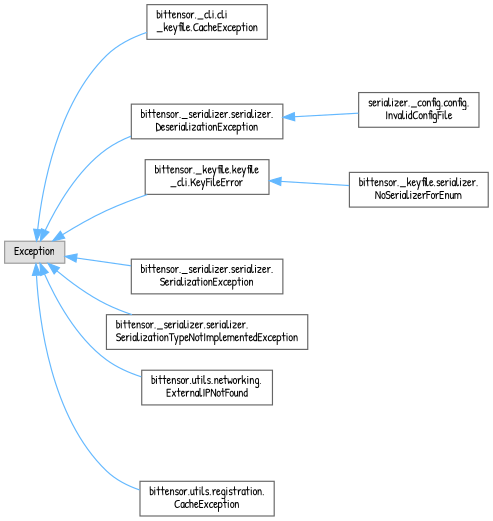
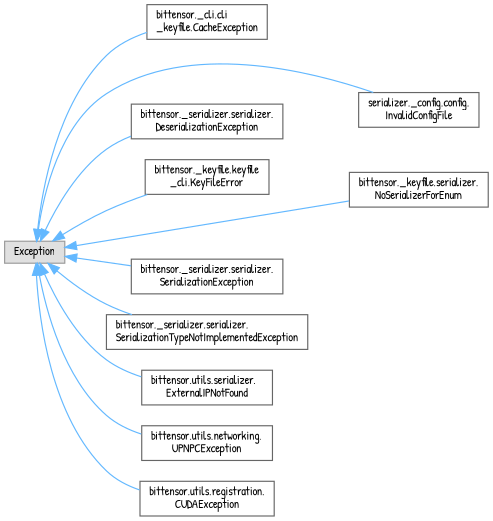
  digraph {
    fontname="Patrick Hand"
    rankdir=LR
    node [color=grey40 fillcolor=white fontname="Patrick Hand" fontsize=10 shape=box style=filled]
    edge [color=steelblue1 dir=back fontname="Patrick Hand" fontsize=10 labelfontname=Helvetica labelfontsize=10 style=solid]
    n1 [color=grey60 fillcolor="#E0E0E0" height=0.2 label=Exception width=0.4]
    n2 [height=0.2 label="bittensor._cli.cli\l_keyfile.CacheException" width=0.4]
    n3 [height=0.2 label="serializer._config.config.\lInvalidConfigFile" width=0.4]
    n4 [height=0.2 label="bittensor._keyfile.keyfile\l_cli.KeyFileError" width=0.4]
    n5 [height=0.2 label="bittensor._serializer.serializer.\lDeserializationException" width=0.4]
    n6 [height=0.2 label="bittensor._keyfile.serializer.\lNoSerializerForEnum" width=0.4]
    n7 [height=0.2 label="bittensor._serializer.serializer.\lSerializationException" width=0.4]
    n8 [height=0.2 label="bittensor._serializer.serializer.\lSerializationTypeNotImplementedException" width=0.4]
-   n9 [height=0.2 label="bittensor.utils.networking.\lExternalIPNotFound" width=0.4]
-   n11 [height=0.2 label="bittensor.utils.registration.\lCacheException" width=0.4]
+   n9 [height=0.2 label="bittensor.utils.serializer.\lExternalIPNotFound" width=0.4]
+   n10 [height=0.2 label="bittensor.utils.networking.\lUPNPCException" width=0.4]
+   n11 [height=0.2 label="bittensor.utils.registration.\lCUDAException" width=0.4]
    n1 -> n2
-   n5 -> n3
+   n1 -> n3
    n1 -> n4
    n1 -> n5
-   n4 -> n6
+   n1 -> n6
    n1 -> n7
    n1 -> n8
    n1 -> n9
+   n1 -> n10
    n1 -> n11
  }
